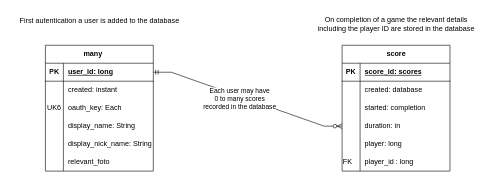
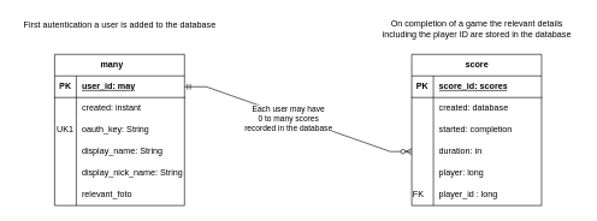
  <mxCell id="0" />
  <mxCell id="1" parent="0" />
  <mxCell id="2" value="score" style="shape=table;startSize=30;container=1;collapsible=1;childLayout=tableLayout;fixedRows=1;rowLines=0;fontStyle=1;align=center;resizeLast=1;html=1;" parent="1" vertex="1"><mxGeometry x="570" y="75" width="180" height="210" as="geometry" /></mxCell>
  <mxCell id="3" value="" style="shape=tableRow;horizontal=0;startSize=0;swimlaneHead=0;swimlaneBody=0;fillColor=none;collapsible=0;dropTarget=0;points=[[0,0.5],[1,0.5]];portConstraint=eastwest;top=0;left=0;right=0;bottom=1;" parent="2" vertex="1"><mxGeometry y="30" width="180" height="30" as="geometry" /></mxCell>
  <mxCell id="4" value="PK" style="shape=partialRectangle;connectable=0;fillColor=none;top=0;left=0;bottom=0;right=0;fontStyle=1;overflow=hidden;whiteSpace=wrap;html=1;" parent="3" vertex="1"><mxGeometry width="30" height="30" as="geometry"><mxRectangle width="30" height="30" as="alternateBounds" /></mxGeometry></mxCell>
  <mxCell id="5" value="score_id: scores" style="shape=partialRectangle;connectable=0;fillColor=none;top=0;left=0;bottom=0;right=0;align=left;spacingLeft=6;fontStyle=5;overflow=hidden;whiteSpace=wrap;html=1;" parent="3" vertex="1"><mxGeometry x="30" width="150" height="30" as="geometry"><mxRectangle width="150" height="30" as="alternateBounds" /></mxGeometry></mxCell>
  <mxCell id="6" value="" style="shape=tableRow;horizontal=0;startSize=0;swimlaneHead=0;swimlaneBody=0;fillColor=none;collapsible=0;dropTarget=0;points=[[0,0.5],[1,0.5]];portConstraint=eastwest;top=0;left=0;right=0;bottom=0;" parent="2" vertex="1"><mxGeometry y="60" width="180" height="30" as="geometry" /></mxCell>
  <mxCell id="7" value="" style="shape=partialRectangle;connectable=0;fillColor=none;top=0;left=0;bottom=0;right=0;editable=1;overflow=hidden;whiteSpace=wrap;html=1;" parent="6" vertex="1"><mxGeometry width="30" height="30" as="geometry"><mxRectangle width="30" height="30" as="alternateBounds" /></mxGeometry></mxCell>
  <mxCell id="8" value="created: database&lt;span style=&quot;white-space: pre;&quot;&gt;&#09;&lt;/span&gt;" style="shape=partialRectangle;connectable=0;fillColor=none;top=0;left=0;bottom=0;right=0;align=left;spacingLeft=6;overflow=hidden;whiteSpace=wrap;html=1;" parent="6" vertex="1"><mxGeometry x="30" width="150" height="30" as="geometry"><mxRectangle width="150" height="30" as="alternateBounds" /></mxGeometry></mxCell>
  <mxCell id="9" value="" style="shape=tableRow;horizontal=0;startSize=0;swimlaneHead=0;swimlaneBody=0;fillColor=none;collapsible=0;dropTarget=0;points=[[0,0.5],[1,0.5]];portConstraint=eastwest;top=0;left=0;right=0;bottom=0;" parent="2" vertex="1"><mxGeometry y="90" width="180" height="30" as="geometry" /></mxCell>
  <mxCell id="10" value="" style="shape=partialRectangle;connectable=0;fillColor=none;top=0;left=0;bottom=0;right=0;editable=1;overflow=hidden;whiteSpace=wrap;html=1;" parent="9" vertex="1"><mxGeometry width="30" height="30" as="geometry"><mxRectangle width="30" height="30" as="alternateBounds" /></mxGeometry></mxCell>
  <mxCell id="11" value="started: completion" style="shape=partialRectangle;connectable=0;fillColor=none;top=0;left=0;bottom=0;right=0;align=left;spacingLeft=6;overflow=hidden;whiteSpace=wrap;html=1;" parent="9" vertex="1"><mxGeometry x="30" width="150" height="30" as="geometry"><mxRectangle width="150" height="30" as="alternateBounds" /></mxGeometry></mxCell>
  <mxCell id="12" value="" style="shape=tableRow;horizontal=0;startSize=0;swimlaneHead=0;swimlaneBody=0;fillColor=none;collapsible=0;dropTarget=0;points=[[0,0.5],[1,0.5]];portConstraint=eastwest;top=0;left=0;right=0;bottom=0;" parent="2" vertex="1"><mxGeometry y="120" width="180" height="30" as="geometry" /></mxCell>
  <mxCell id="13" value="" style="shape=partialRectangle;connectable=0;fillColor=none;top=0;left=0;bottom=0;right=0;editable=1;overflow=hidden;whiteSpace=wrap;html=1;" parent="12" vertex="1"><mxGeometry width="30" height="30" as="geometry"><mxRectangle width="30" height="30" as="alternateBounds" /></mxGeometry></mxCell>
  <mxCell id="14" value="duration: in&lt;span style=&quot;white-space: pre;&quot;&gt;&#09;&lt;/span&gt;" style="shape=partialRectangle;connectable=0;fillColor=none;top=0;left=0;bottom=0;right=0;align=left;spacingLeft=6;overflow=hidden;whiteSpace=wrap;html=1;" parent="12" vertex="1"><mxGeometry x="30" width="150" height="30" as="geometry"><mxRectangle width="150" height="30" as="alternateBounds" /></mxGeometry></mxCell>
  <mxCell id="15" value="" style="shape=tableRow;horizontal=0;startSize=0;swimlaneHead=0;swimlaneBody=0;fillColor=none;collapsible=0;dropTarget=0;points=[[0,0.5],[1,0.5]];portConstraint=eastwest;top=0;left=0;right=0;bottom=0;" parent="2" vertex="1"><mxGeometry y="150" width="180" height="30" as="geometry" /></mxCell>
  <mxCell id="16" value="" style="shape=partialRectangle;connectable=0;fillColor=none;top=0;left=0;bottom=0;right=0;editable=1;overflow=hidden;whiteSpace=wrap;html=1;" parent="15" vertex="1"><mxGeometry width="30" height="30" as="geometry"><mxRectangle width="30" height="30" as="alternateBounds" /></mxGeometry></mxCell>
  <mxCell id="17" value="player: long" style="shape=partialRectangle;connectable=0;fillColor=none;top=0;left=0;bottom=0;right=0;align=left;spacingLeft=6;overflow=hidden;whiteSpace=wrap;html=1;" parent="15" vertex="1"><mxGeometry x="30" width="150" height="30" as="geometry"><mxRectangle width="150" height="30" as="alternateBounds" /></mxGeometry></mxCell>
  <mxCell id="18" value="" style="shape=tableRow;horizontal=0;startSize=0;swimlaneHead=0;swimlaneBody=0;fillColor=none;collapsible=0;dropTarget=0;points=[[0,0.5],[1,0.5]];portConstraint=eastwest;top=0;left=0;right=0;bottom=0;" parent="2" vertex="1"><mxGeometry y="180" width="180" height="30" as="geometry" /></mxCell>
  <mxCell id="19" value="FK&lt;span style=&quot;white-space: pre;&quot;&gt;&#09;&lt;/span&gt;" style="shape=partialRectangle;connectable=0;fillColor=none;top=0;left=0;bottom=0;right=0;editable=1;overflow=hidden;whiteSpace=wrap;html=1;" parent="18" vertex="1"><mxGeometry width="30" height="30" as="geometry"><mxRectangle width="30" height="30" as="alternateBounds" /></mxGeometry></mxCell>
  <mxCell id="20" value="player_id : long" style="shape=partialRectangle;connectable=0;fillColor=none;top=0;left=0;bottom=0;right=0;align=left;spacingLeft=6;overflow=hidden;whiteSpace=wrap;html=1;" parent="18" vertex="1"><mxGeometry x="30" width="150" height="30" as="geometry"><mxRectangle width="150" height="30" as="alternateBounds" /></mxGeometry></mxCell>
  <mxCell id="21" value="First autentication a user is added to the database" style="text;html=1;align=center;verticalAlign=middle;resizable=0;points=[];autosize=1;strokeColor=none;fillColor=none;" parent="1" vertex="1"><mxGeometry x="20" y="20" width="290" height="30" as="geometry" /></mxCell>
  <mxCell id="22" value="many&lt;span style=&quot;white-space: pre;&quot;&gt;&#09;&lt;/span&gt;" style="shape=table;startSize=30;container=1;collapsible=1;childLayout=tableLayout;fixedRows=1;rowLines=0;fontStyle=1;align=center;resizeLast=1;html=1;" parent="1" vertex="1"><mxGeometry x="75" y="75" width="180" height="210" as="geometry" /></mxCell>
  <mxCell id="23" value="" style="shape=tableRow;horizontal=0;startSize=0;swimlaneHead=0;swimlaneBody=0;fillColor=none;collapsible=0;dropTarget=0;points=[[0,0.5],[1,0.5]];portConstraint=eastwest;top=0;left=0;right=0;bottom=1;" parent="22" vertex="1"><mxGeometry y="30" width="180" height="30" as="geometry" /></mxCell>
  <mxCell id="24" value="PK" style="shape=partialRectangle;connectable=0;fillColor=none;top=0;left=0;bottom=0;right=0;fontStyle=1;overflow=hidden;whiteSpace=wrap;html=1;" parent="23" vertex="1"><mxGeometry width="30" height="30" as="geometry"><mxRectangle width="30" height="30" as="alternateBounds" /></mxGeometry></mxCell>
- <mxCell id="25" value="user_id: long" style="shape=partialRectangle;connectable=0;fillColor=none;top=0;left=0;bottom=0;right=0;align=left;spacingLeft=6;fontStyle=5;overflow=hidden;whiteSpace=wrap;html=1;" parent="23" vertex="1"><mxGeometry x="30" width="150" height="30" as="geometry"><mxRectangle width="150" height="30" as="alternateBounds" /></mxGeometry></mxCell>
+ <mxCell id="25" value="user_id: may" style="shape=partialRectangle;connectable=0;fillColor=none;top=0;left=0;bottom=0;right=0;align=left;spacingLeft=6;fontStyle=5;overflow=hidden;whiteSpace=wrap;html=1;" parent="23" vertex="1"><mxGeometry x="30" width="150" height="30" as="geometry"><mxRectangle width="150" height="30" as="alternateBounds" /></mxGeometry></mxCell>
  <mxCell id="26" value="" style="shape=tableRow;horizontal=0;startSize=0;swimlaneHead=0;swimlaneBody=0;fillColor=none;collapsible=0;dropTarget=0;points=[[0,0.5],[1,0.5]];portConstraint=eastwest;top=0;left=0;right=0;bottom=0;" parent="22" vertex="1"><mxGeometry y="60" width="180" height="30" as="geometry" /></mxCell>
  <mxCell id="27" value="" style="shape=partialRectangle;connectable=0;fillColor=none;top=0;left=0;bottom=0;right=0;editable=1;overflow=hidden;whiteSpace=wrap;html=1;" parent="26" vertex="1"><mxGeometry width="30" height="30" as="geometry"><mxRectangle width="30" height="30" as="alternateBounds" /></mxGeometry></mxCell>
  <mxCell id="28" value="created: instant" style="shape=partialRectangle;connectable=0;fillColor=none;top=0;left=0;bottom=0;right=0;align=left;spacingLeft=6;overflow=hidden;whiteSpace=wrap;html=1;" parent="26" vertex="1"><mxGeometry x="30" width="150" height="30" as="geometry"><mxRectangle width="150" height="30" as="alternateBounds" /></mxGeometry></mxCell>
  <mxCell id="29" value="" style="shape=tableRow;horizontal=0;startSize=0;swimlaneHead=0;swimlaneBody=0;fillColor=none;collapsible=0;dropTarget=0;points=[[0,0.5],[1,0.5]];portConstraint=eastwest;top=0;left=0;right=0;bottom=0;" parent="22" vertex="1"><mxGeometry y="90" width="180" height="30" as="geometry" /></mxCell>
- <mxCell id="30" value="UK6" style="shape=partialRectangle;connectable=0;fillColor=none;top=0;left=0;bottom=0;right=0;editable=1;overflow=hidden;whiteSpace=wrap;html=1;" parent="29" vertex="1"><mxGeometry width="30" height="30" as="geometry"><mxRectangle width="30" height="30" as="alternateBounds" /></mxGeometry></mxCell>
- <mxCell id="31" value="oauth_key: Each" style="shape=partialRectangle;connectable=0;fillColor=none;top=0;left=0;bottom=0;right=0;align=left;spacingLeft=6;overflow=hidden;whiteSpace=wrap;html=1;" parent="29" vertex="1"><mxGeometry x="30" width="150" height="30" as="geometry"><mxRectangle width="150" height="30" as="alternateBounds" /></mxGeometry></mxCell>
+ <mxCell id="30" value="UK1" style="shape=partialRectangle;connectable=0;fillColor=none;top=0;left=0;bottom=0;right=0;editable=1;overflow=hidden;whiteSpace=wrap;html=1;" parent="29" vertex="1"><mxGeometry width="30" height="30" as="geometry"><mxRectangle width="30" height="30" as="alternateBounds" /></mxGeometry></mxCell>
+ <mxCell id="31" value="oauth_key: String" style="shape=partialRectangle;connectable=0;fillColor=none;top=0;left=0;bottom=0;right=0;align=left;spacingLeft=6;overflow=hidden;whiteSpace=wrap;html=1;" parent="29" vertex="1"><mxGeometry x="30" width="150" height="30" as="geometry"><mxRectangle width="150" height="30" as="alternateBounds" /></mxGeometry></mxCell>
  <mxCell id="32" value="" style="shape=tableRow;horizontal=0;startSize=0;swimlaneHead=0;swimlaneBody=0;fillColor=none;collapsible=0;dropTarget=0;points=[[0,0.5],[1,0.5]];portConstraint=eastwest;top=0;left=0;right=0;bottom=0;" parent="22" vertex="1"><mxGeometry y="120" width="180" height="30" as="geometry" /></mxCell>
  <mxCell id="33" value="" style="shape=partialRectangle;connectable=0;fillColor=none;top=0;left=0;bottom=0;right=0;editable=1;overflow=hidden;whiteSpace=wrap;html=1;" parent="32" vertex="1"><mxGeometry width="30" height="30" as="geometry"><mxRectangle width="30" height="30" as="alternateBounds" /></mxGeometry></mxCell>
  <mxCell id="34" value="display_name: String" style="shape=partialRectangle;connectable=0;fillColor=none;top=0;left=0;bottom=0;right=0;align=left;spacingLeft=6;overflow=hidden;whiteSpace=wrap;html=1;" parent="32" vertex="1"><mxGeometry x="30" width="150" height="30" as="geometry"><mxRectangle width="150" height="30" as="alternateBounds" /></mxGeometry></mxCell>
  <mxCell id="35" value="" style="shape=tableRow;horizontal=0;startSize=0;swimlaneHead=0;swimlaneBody=0;fillColor=none;collapsible=0;dropTarget=0;points=[[0,0.5],[1,0.5]];portConstraint=eastwest;top=0;left=0;right=0;bottom=0;" parent="22" vertex="1"><mxGeometry y="150" width="180" height="30" as="geometry" /></mxCell>
  <mxCell id="36" value="" style="shape=partialRectangle;connectable=0;fillColor=none;top=0;left=0;bottom=0;right=0;editable=1;overflow=hidden;whiteSpace=wrap;html=1;" parent="35" vertex="1"><mxGeometry width="30" height="30" as="geometry"><mxRectangle width="30" height="30" as="alternateBounds" /></mxGeometry></mxCell>
  <mxCell id="37" value="display_nick_name: String" style="shape=partialRectangle;connectable=0;fillColor=none;top=0;left=0;bottom=0;right=0;align=left;spacingLeft=6;overflow=hidden;whiteSpace=wrap;html=1;" parent="35" vertex="1"><mxGeometry x="30" width="150" height="30" as="geometry"><mxRectangle width="150" height="30" as="alternateBounds" /></mxGeometry></mxCell>
  <mxCell id="38" value="" style="shape=tableRow;horizontal=0;startSize=0;swimlaneHead=0;swimlaneBody=0;fillColor=none;collapsible=0;dropTarget=0;points=[[0,0.5],[1,0.5]];portConstraint=eastwest;top=0;left=0;right=0;bottom=0;" vertex="1" parent="22"><mxGeometry y="180" width="180" height="30" as="geometry" /></mxCell>
  <mxCell id="39" value="" style="shape=partialRectangle;connectable=0;fillColor=none;top=0;left=0;bottom=0;right=0;editable=1;overflow=hidden;whiteSpace=wrap;html=1;" vertex="1" parent="38"><mxGeometry width="30" height="30" as="geometry"><mxRectangle width="30" height="30" as="alternateBounds" /></mxGeometry></mxCell>
  <mxCell id="40" value="relevant_foto&lt;span style=&quot;white-space: pre;&quot;&gt;&#09;&lt;/span&gt;" style="shape=partialRectangle;connectable=0;fillColor=none;top=0;left=0;bottom=0;right=0;align=left;spacingLeft=6;overflow=hidden;whiteSpace=wrap;html=1;" vertex="1" parent="38"><mxGeometry x="30" width="150" height="30" as="geometry"><mxRectangle width="150" height="30" as="alternateBounds" /></mxGeometry></mxCell>
  <mxCell id="41" value="On completion of a game the relevant details&lt;br&gt;including the player ID are stored in the database" style="text;html=1;align=center;verticalAlign=middle;resizable=0;points=[];autosize=1;strokeColor=none;fillColor=none;" parent="1" vertex="1"><mxGeometry x="515" y="20" width="290" height="40" as="geometry" /></mxCell>
  <mxCell id="42" value="" style="edgeStyle=entityRelationEdgeStyle;fontSize=12;html=1;endArrow=ERzeroToMany;startArrow=ERmandOne;rounded=0;entryX=0;entryY=0.5;entryDx=0;entryDy=0;exitX=1;exitY=0.5;exitDx=0;exitDy=0;" parent="1" source="23" target="12" edge="1"><mxGeometry width="100" height="100" relative="1" as="geometry"><mxPoint x="255" y="175" as="sourcePoint" /><mxPoint x="355" y="75" as="targetPoint" /></mxGeometry></mxCell>
  <mxCell id="43" value="Each user may have&lt;br&gt;0 to many scores&lt;br&gt;recorded in the database" style="edgeLabel;html=1;align=center;verticalAlign=middle;resizable=0;points=[];" parent="42" vertex="1" connectable="0"><mxGeometry x="-0.083" y="-3" relative="1" as="geometry"><mxPoint y="1" as="offset" /></mxGeometry></mxCell>
